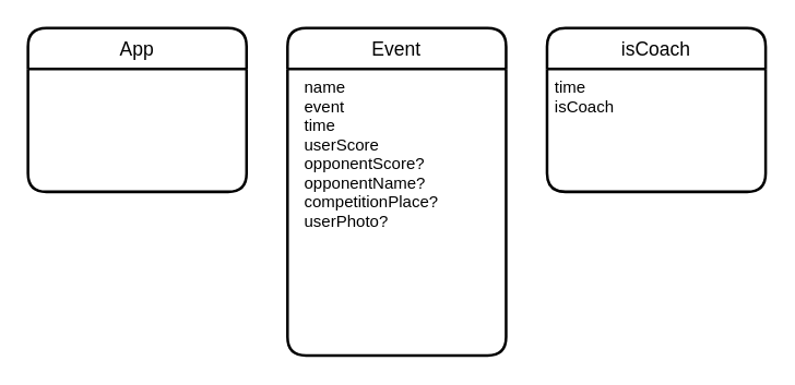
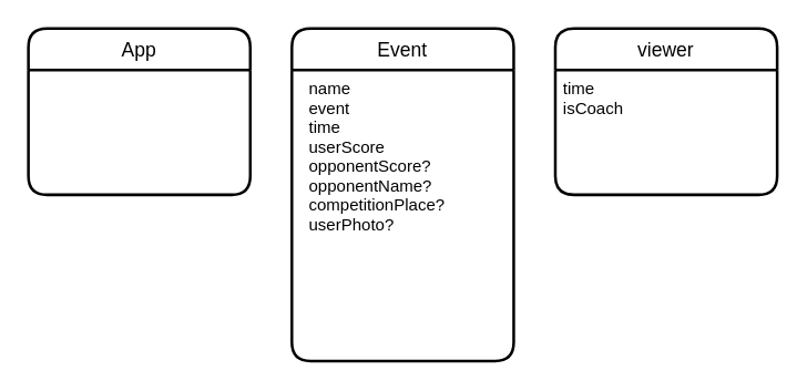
  <mxCell id="0" />
  <mxCell id="1" parent="0" />
  <mxCell id="2" value="Event" style="swimlane;childLayout=stackLayout;horizontal=1;startSize=30;horizontalStack=0;rounded=1;fontSize=14;fontStyle=0;strokeWidth=2;resizeParent=0;resizeLast=1;shadow=0;dashed=0;align=center;" vertex="1" parent="1"><mxGeometry x="210" y="20" width="160" height="240" as="geometry" /></mxCell>
  <mxCell id="3" value="  name&#10;  event &#10;  time&#10;  userScore&#10;  opponentScore?&#10;  opponentName?&#10;  competitionPlace?&#10;  userPhoto?" style="align=left;strokeColor=none;fillColor=none;spacingLeft=4;fontSize=12;verticalAlign=top;resizable=0;rotatable=0;part=1;" vertex="1" parent="2"><mxGeometry y="30" width="160" height="210" as="geometry" /></mxCell>
  <mxCell id="4" value="App" style="swimlane;childLayout=stackLayout;horizontal=1;startSize=30;horizontalStack=0;rounded=1;fontSize=14;fontStyle=0;strokeWidth=2;resizeParent=0;resizeLast=1;shadow=0;dashed=0;align=center;" vertex="1" parent="1"><mxGeometry x="20" y="20" width="160" height="120" as="geometry" /></mxCell>
  <mxCell id="5" value="&#10;" style="align=left;strokeColor=none;fillColor=none;spacingLeft=4;fontSize=12;verticalAlign=top;resizable=0;rotatable=0;part=1;" vertex="1" parent="4"><mxGeometry y="30" width="160" height="90" as="geometry" /></mxCell>
- <mxCell id="6" value="isCoach" style="swimlane;childLayout=stackLayout;horizontal=1;startSize=30;horizontalStack=0;rounded=1;fontSize=14;fontStyle=0;strokeWidth=2;resizeParent=0;resizeLast=1;shadow=0;dashed=0;align=center;" vertex="1" parent="1"><mxGeometry x="400" y="20" width="160" height="120" as="geometry" /></mxCell>
+ <mxCell id="6" value="viewer" style="swimlane;childLayout=stackLayout;horizontal=1;startSize=30;horizontalStack=0;rounded=1;fontSize=14;fontStyle=0;strokeWidth=2;resizeParent=0;resizeLast=1;shadow=0;dashed=0;align=center;" vertex="1" parent="1"><mxGeometry x="400" y="20" width="160" height="120" as="geometry" /></mxCell>
  <mxCell id="7" value="time&#10;isCoach" style="align=left;strokeColor=none;fillColor=none;spacingLeft=4;fontSize=12;verticalAlign=top;resizable=0;rotatable=0;part=1;" vertex="1" parent="6"><mxGeometry y="30" width="160" height="90" as="geometry" /></mxCell>
